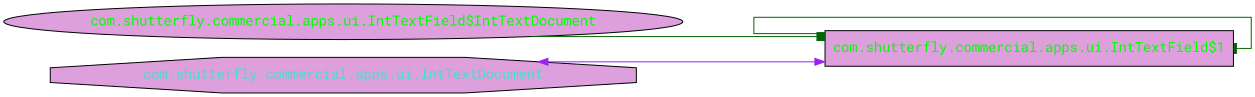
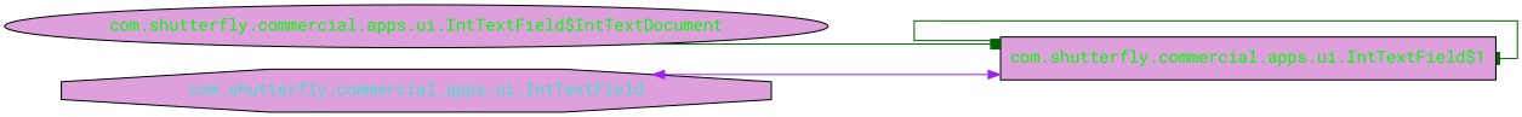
  digraph {
    concentrate=true
    rankdir=LR
    ranksep=2.0
    splines=ortho
    fontname="Roboto Mono"
    node [fontcolor=green style=filled fillcolor=plum fontname="Roboto Mono"]
    edge [color=darkgreen fontname="Roboto Mono"]
    "com.shutterfly.commercial.apps.ui.IntTextField$1" [shape=box]
    "com.shutterfly.commercial.apps.ui.IntTextField$IntTextDocument" [shape=ellipse]
-   "com.shutterfly.commercial.apps.ui.IntTextField" [fontcolor=turquoise shape=octagon label="com.shutterfly.commercial.apps.ui.IntTextDocument"]
+   "com.shutterfly.commercial.apps.ui.IntTextField" [fontcolor=turquoise shape=octagon]
    "com.shutterfly.commercial.apps.ui.IntTextField$1" -> "com.shutterfly.commercial.apps.ui.IntTextField$1" [arrowhead=tee]
    "com.shutterfly.commercial.apps.ui.IntTextField$IntTextDocument" -> "com.shutterfly.commercial.apps.ui.IntTextField$1" [arrowhead=box]
    "com.shutterfly.commercial.apps.ui.IntTextField" -> "com.shutterfly.commercial.apps.ui.IntTextField$1" [dir=both color=purple]
  }
